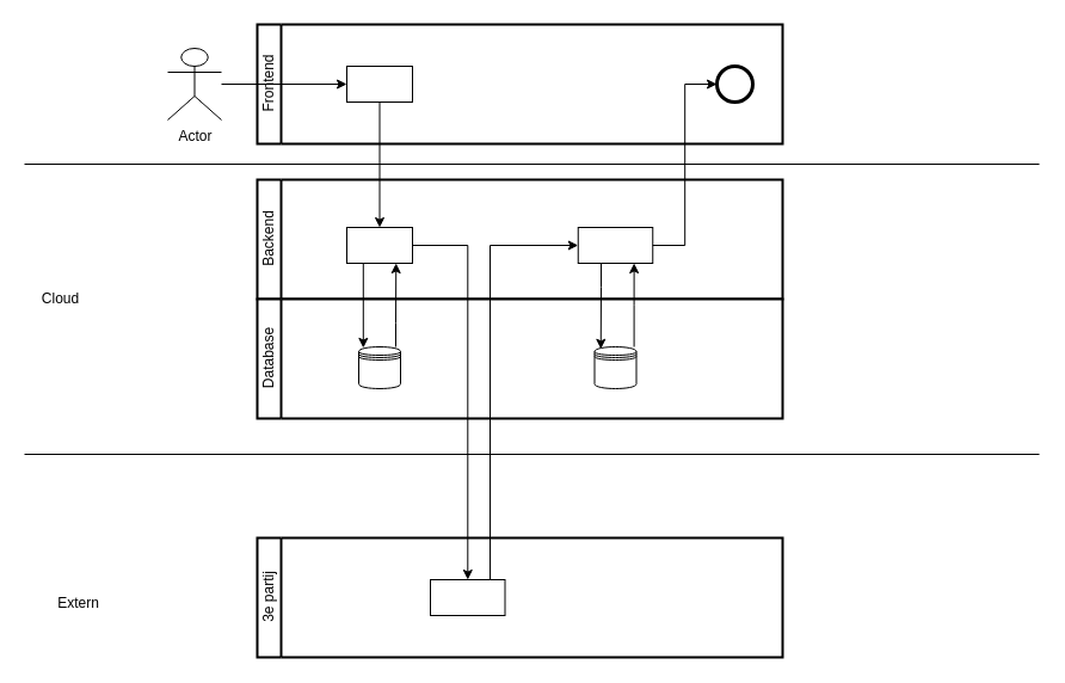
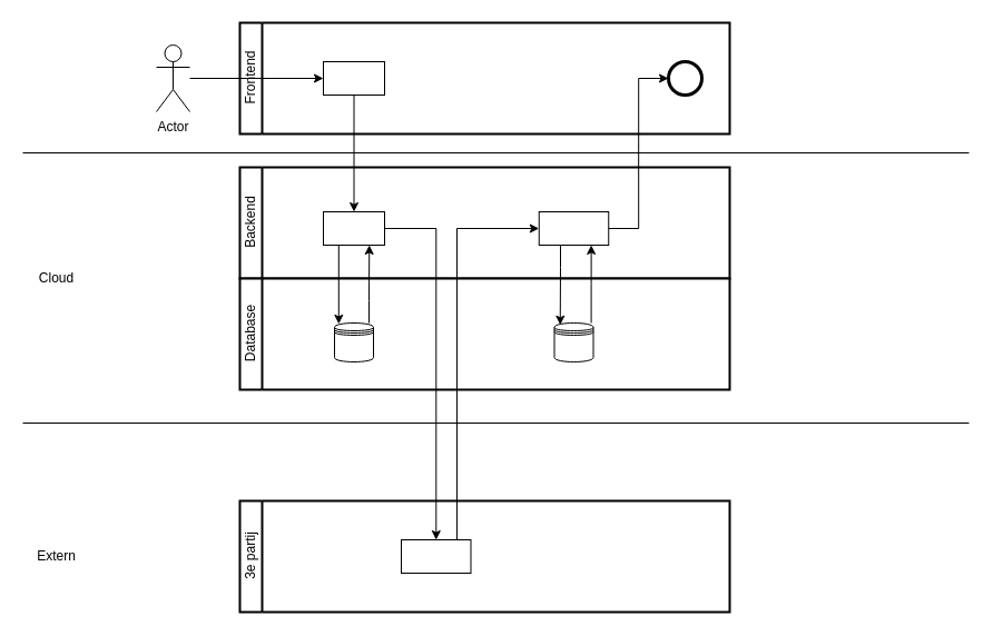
  <mxCell id="0" />
  <mxCell id="1" parent="0" />
- <mxCell id="2" value="Actor" style="shape=umlActor;verticalLabelPosition=bottom;verticalAlign=top;html=1;outlineConnect=0;" vertex="1" parent="1"><mxGeometry x="140" y="40" width="45" height="60" as="geometry" /></mxCell>
+ <mxCell id="2" value="Actor" style="shape=umlActor;verticalLabelPosition=bottom;verticalAlign=top;html=1;outlineConnect=0;" vertex="1" parent="1"><mxGeometry x="140" y="40" width="30" height="60" as="geometry" /></mxCell>
  <mxCell id="3" value="" style="swimlane;html=1;startSize=20;fontStyle=0;collapsible=0;horizontal=0;swimlaneLine=1;swimlaneFillColor=#ffffff;strokeWidth=2;" vertex="1" parent="1"><mxGeometry x="215" y="20" width="440" height="100" as="geometry" /></mxCell>
  <mxCell id="4" value="Frontend" style="text;html=1;align=center;verticalAlign=middle;resizable=0;points=[];autosize=1;strokeColor=none;fillColor=none;rotation=-90;" vertex="1" parent="3"><mxGeometry x="-20" y="40" width="60" height="20" as="geometry" /></mxCell>
  <mxCell id="5" value="" style="rounded=0;whiteSpace=wrap;html=1;" vertex="1" parent="3"><mxGeometry x="75" y="35" width="55" height="30" as="geometry" /></mxCell>
  <mxCell id="6" value="" style="points=[[0.145,0.145,0],[0.5,0,0],[0.855,0.145,0],[1,0.5,0],[0.855,0.855,0],[0.5,1,0],[0.145,0.855,0],[0,0.5,0]];shape=mxgraph.bpmn.event;html=1;verticalLabelPosition=bottom;labelBackgroundColor=#ffffff;verticalAlign=top;align=center;perimeter=ellipsePerimeter;outlineConnect=0;aspect=fixed;outline=end;symbol=terminate2;" vertex="1" parent="3"><mxGeometry x="385" y="35" width="30" height="30" as="geometry" /></mxCell>
  <mxCell id="7" value="" style="swimlane;html=1;startSize=20;fontStyle=0;collapsible=0;horizontal=0;swimlaneLine=1;swimlaneFillColor=#ffffff;strokeWidth=2;" vertex="1" parent="1"><mxGeometry x="215" y="150" width="440" height="100" as="geometry" /></mxCell>
  <mxCell id="8" value="Backend" style="text;html=1;align=center;verticalAlign=middle;resizable=0;points=[];autosize=1;strokeColor=none;fillColor=none;rotation=-90;" vertex="1" parent="7"><mxGeometry x="-20" y="40" width="60" height="20" as="geometry" /></mxCell>
  <mxCell id="9" value="" style="rounded=0;whiteSpace=wrap;html=1;" vertex="1" parent="7"><mxGeometry x="75" y="40" width="55" height="30" as="geometry" /></mxCell>
  <mxCell id="10" value="" style="whiteSpace=wrap;html=1;rounded=0;" vertex="1" parent="7"><mxGeometry x="268.75" y="40" width="62.5" height="30" as="geometry" /></mxCell>
  <mxCell id="11" value="" style="swimlane;html=1;startSize=20;fontStyle=0;collapsible=0;horizontal=0;swimlaneLine=1;swimlaneFillColor=#ffffff;strokeWidth=2;" vertex="1" parent="1"><mxGeometry x="215" y="250" width="440" height="100" as="geometry" /></mxCell>
  <mxCell id="12" value="Database" style="text;html=1;align=center;verticalAlign=middle;resizable=0;points=[];autosize=1;strokeColor=none;fillColor=none;rotation=-90;" vertex="1" parent="11"><mxGeometry x="-25" y="40" width="70" height="20" as="geometry" /></mxCell>
  <mxCell id="13" value="" style="shape=datastore;whiteSpace=wrap;html=1;" vertex="1" parent="11"><mxGeometry x="85" y="40" width="35" height="35" as="geometry" /></mxCell>
  <mxCell id="14" value="" style="shape=datastore;whiteSpace=wrap;html=1;" vertex="1" parent="11"><mxGeometry x="282.5" y="40" width="35" height="35" as="geometry" /></mxCell>
  <mxCell id="15" value="" style="swimlane;html=1;startSize=20;fontStyle=0;collapsible=0;horizontal=0;swimlaneLine=1;swimlaneFillColor=#ffffff;strokeWidth=2;" vertex="1" parent="1"><mxGeometry x="215" y="450" width="440" height="100" as="geometry" /></mxCell>
  <mxCell id="16" value="3e partij" style="text;html=1;align=center;verticalAlign=middle;resizable=0;points=[];autosize=1;strokeColor=none;fillColor=none;rotation=-90;" vertex="1" parent="15"><mxGeometry x="-20" y="40" width="60" height="20" as="geometry" /></mxCell>
  <mxCell id="17" value="" style="whiteSpace=wrap;html=1;rounded=0;" vertex="1" parent="15"><mxGeometry x="145" y="35" width="62.5" height="30" as="geometry" /></mxCell>
  <mxCell id="18" value="" style="endArrow=none;html=1;rounded=0;" edge="1" parent="1"><mxGeometry width="50" height="50" relative="1" as="geometry"><mxPoint x="20" y="137" as="sourcePoint" /><mxPoint x="870" y="137" as="targetPoint" /></mxGeometry></mxCell>
  <mxCell id="19" value="" style="endArrow=none;html=1;rounded=0;" edge="1" parent="1"><mxGeometry width="50" height="50" relative="1" as="geometry"><mxPoint x="20" y="380" as="sourcePoint" /><mxPoint x="870" y="380" as="targetPoint" /></mxGeometry></mxCell>
  <mxCell id="20" value="Cloud" style="text;html=1;align=center;verticalAlign=middle;resizable=0;points=[];autosize=1;strokeColor=none;fillColor=none;" vertex="1" parent="1"><mxGeometry x="25" y="240" width="50" height="20" as="geometry" /></mxCell>
- <mxCell id="21" value="Extern" style="text;html=1;align=center;verticalAlign=middle;resizable=0;points=[];autosize=1;strokeColor=none;fillColor=none;" vertex="1" parent="1"><mxGeometry x="40" y="495" width="50" height="20" as="geometry" /></mxCell>
+ <mxCell id="21" value="Extern" style="text;html=1;align=center;verticalAlign=middle;resizable=0;points=[];autosize=1;strokeColor=none;fillColor=none;" vertex="1" parent="1"><mxGeometry x="25" y="490" width="50" height="20" as="geometry" /></mxCell>
  <mxCell id="22" style="edgeStyle=orthogonalEdgeStyle;rounded=0;orthogonalLoop=1;jettySize=auto;html=1;" edge="1" parent="1" source="2" target="5"><mxGeometry relative="1" as="geometry" /></mxCell>
  <mxCell id="23" value="" style="edgeStyle=orthogonalEdgeStyle;rounded=0;orthogonalLoop=1;jettySize=auto;html=1;" edge="1" parent="1" source="5" target="9"><mxGeometry relative="1" as="geometry" /></mxCell>
  <mxCell id="24" style="edgeStyle=orthogonalEdgeStyle;rounded=0;orthogonalLoop=1;jettySize=auto;html=1;entryX=0.109;entryY=0.026;entryDx=0;entryDy=0;entryPerimeter=0;" edge="1" parent="1" source="9" target="13"><mxGeometry relative="1" as="geometry"><Array as="points"><mxPoint x="304" y="291" /></Array></mxGeometry></mxCell>
  <mxCell id="25" style="edgeStyle=orthogonalEdgeStyle;rounded=0;orthogonalLoop=1;jettySize=auto;html=1;entryX=0.75;entryY=1;entryDx=0;entryDy=0;" edge="1" parent="1" source="13" target="9"><mxGeometry relative="1" as="geometry"><Array as="points"><mxPoint x="331" y="270" /><mxPoint x="331" y="270" /></Array></mxGeometry></mxCell>
  <mxCell id="26" value="" style="edgeStyle=orthogonalEdgeStyle;rounded=0;orthogonalLoop=1;jettySize=auto;html=1;" edge="1" parent="1" source="9" target="17"><mxGeometry relative="1" as="geometry" /></mxCell>
  <mxCell id="27" value="" style="edgeStyle=orthogonalEdgeStyle;rounded=0;orthogonalLoop=1;jettySize=auto;html=1;" edge="1" parent="1" source="17" target="10"><mxGeometry relative="1" as="geometry"><Array as="points"><mxPoint x="410" y="205" /></Array></mxGeometry></mxCell>
  <mxCell id="28" style="edgeStyle=orthogonalEdgeStyle;rounded=0;orthogonalLoop=1;jettySize=auto;html=1;entryX=0.15;entryY=0.05;entryDx=0;entryDy=0;entryPerimeter=0;" edge="1" parent="1" source="10" target="14"><mxGeometry relative="1" as="geometry"><Array as="points"><mxPoint x="503" y="240" /><mxPoint x="503" y="240" /></Array></mxGeometry></mxCell>
  <mxCell id="29" style="edgeStyle=orthogonalEdgeStyle;rounded=0;orthogonalLoop=1;jettySize=auto;html=1;entryX=0.75;entryY=1;entryDx=0;entryDy=0;" edge="1" parent="1" source="14" target="10"><mxGeometry relative="1" as="geometry"><Array as="points"><mxPoint x="530" y="255" /></Array></mxGeometry></mxCell>
  <mxCell id="30" style="edgeStyle=orthogonalEdgeStyle;rounded=0;orthogonalLoop=1;jettySize=auto;html=1;entryX=0;entryY=0.5;entryDx=0;entryDy=0;entryPerimeter=0;" edge="1" parent="1" source="10" target="6"><mxGeometry relative="1" as="geometry" /></mxCell>
